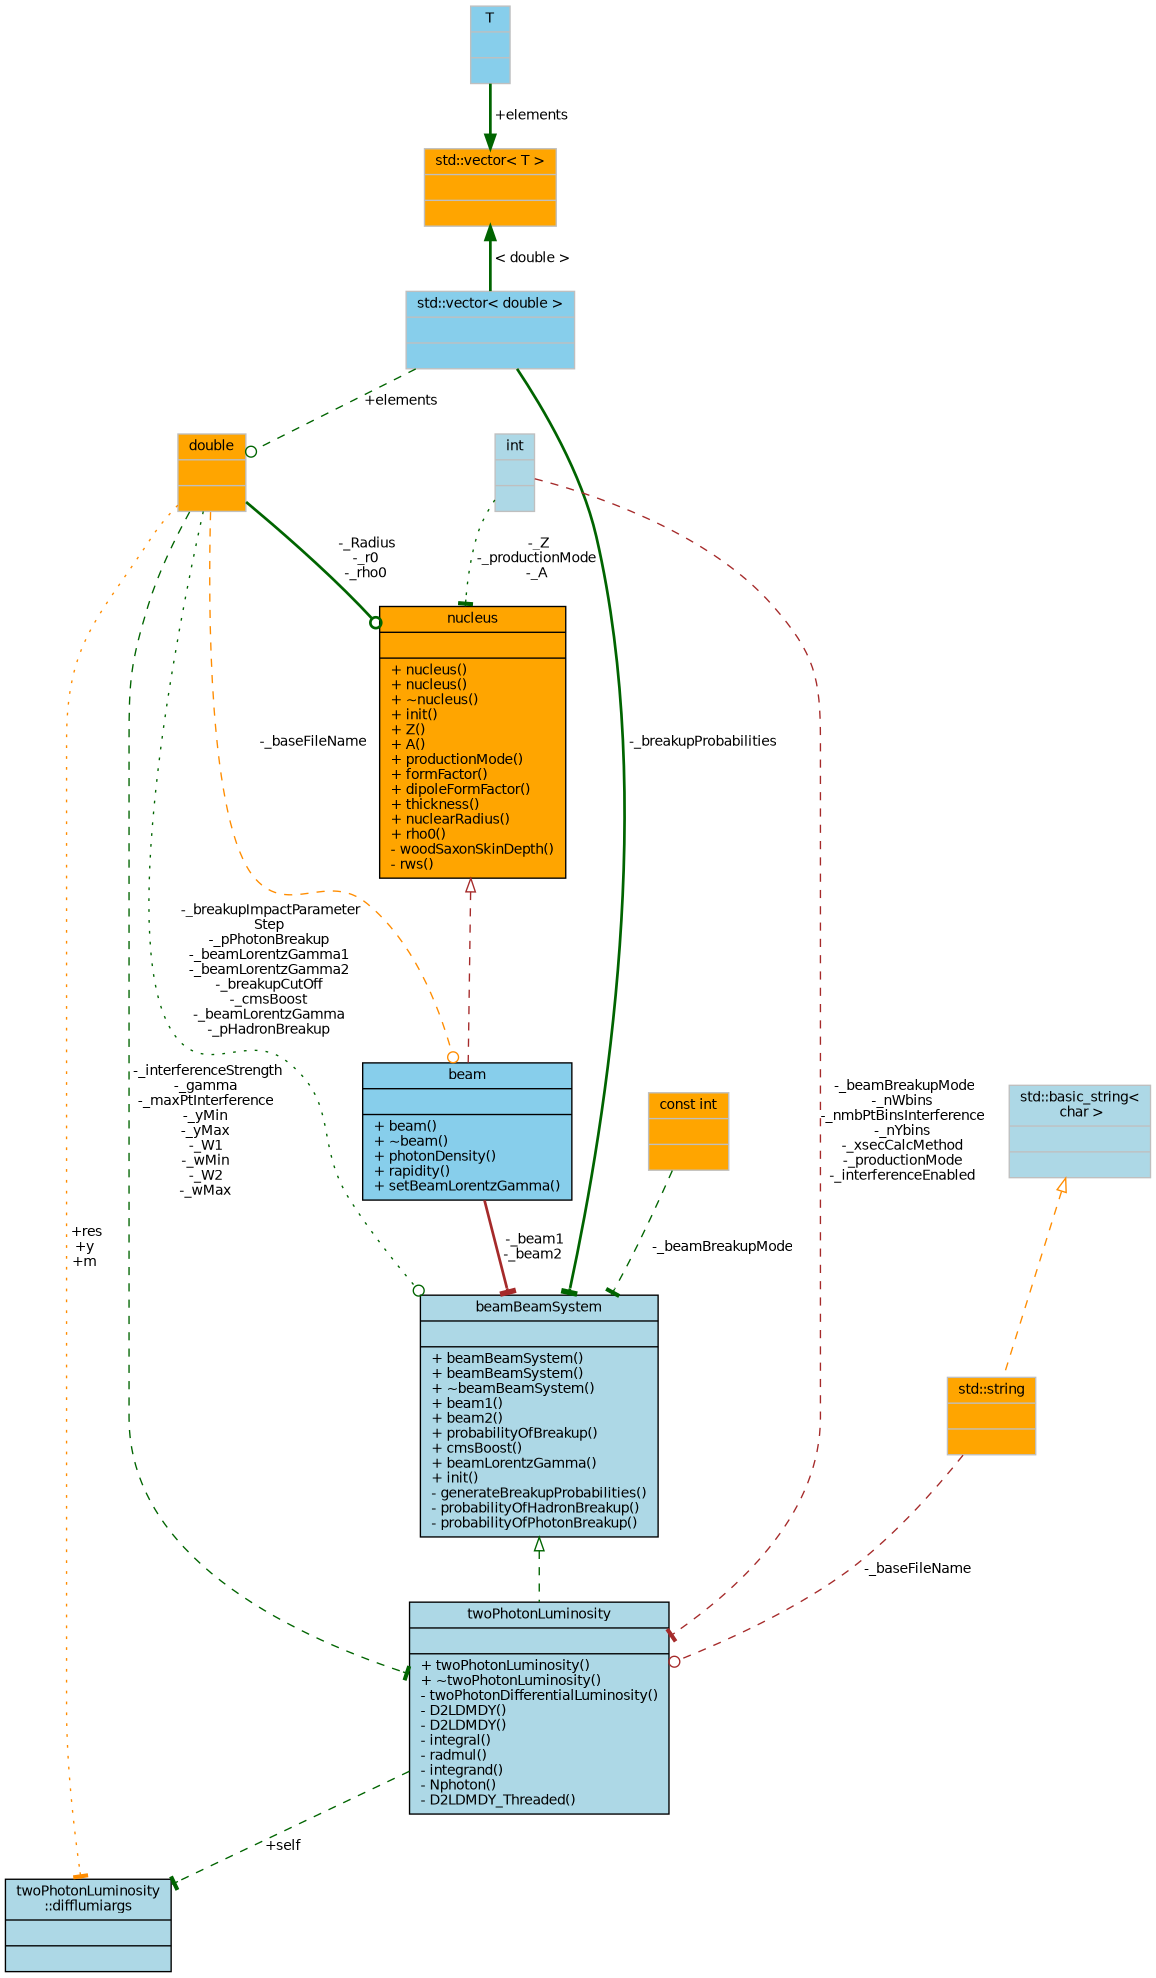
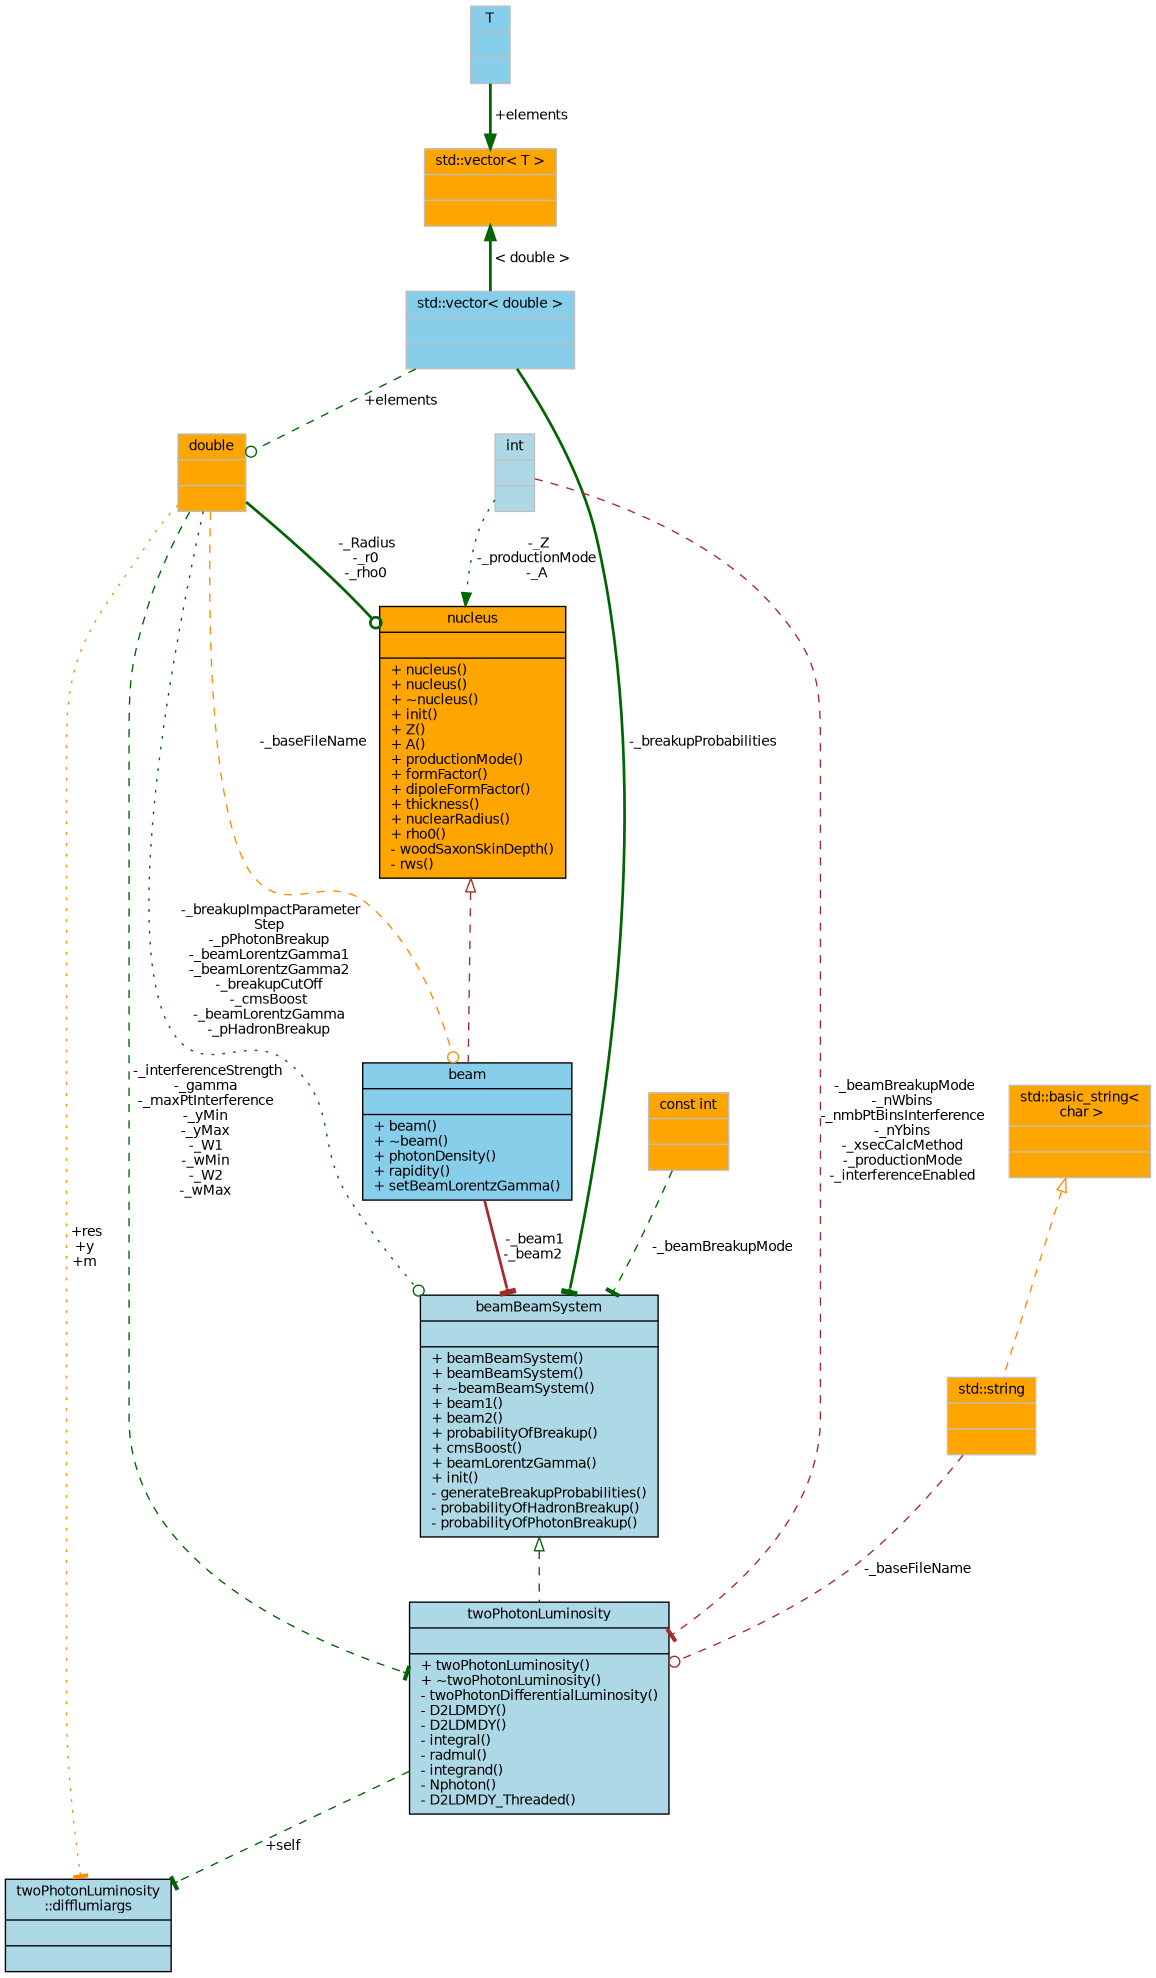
  digraph {
    node [color=grey75 fillcolor=lightblue fontname=Helvetica fontsize=10 shape=record style=filled]
    edge [arrowhead=tee color=darkgreen fontname=Helvetica fontsize=10 labelfontname=Helvetica labelfontsize=10 style=dashed]
    n1 [color=black fontcolor=black height=0.2 label="{twoPhotonLuminosity\l::difflumiargs\n||}" width=0.4]
    n2 [fillcolor=orange height=0.2 label="{double\n||}" width=0.4]
    n3 [color=black height=0.2 label="{twoPhotonLuminosity\n||+ twoPhotonLuminosity()\l+ ~twoPhotonLuminosity()\l- twoPhotonDifferentialLuminosity()\l- D2LDMDY()\l- D2LDMDY()\l- integral()\l- radmul()\l- integrand()\l- Nphoton()\l- D2LDMDY_Threaded()\l}" width=0.4]
    n4 [color=black height=0.2 label="{beamBeamSystem\n||+ beamBeamSystem()\l+ beamBeamSystem()\l+ ~beamBeamSystem()\l+ beam1()\l+ beam2()\l+ probabilityOfBreakup()\l+ cmsBoost()\l+ beamLorentzGamma()\l+ init()\l- generateBreakupProbabilities()\l- probabilityOfHadronBreakup()\l- probabilityOfPhotonBreakup()\l}" width=0.4]
    n5 [color=black fillcolor=skyblue height=0.2 label="{beam\n||+ beam()\l+ ~beam()\l+ photonDensity()\l+ rapidity()\l+ setBeamLorentzGamma()\l}" width=0.4]
    n6 [color=black fillcolor=orange height=0.2 label="{nucleus\n||+ nucleus()\l+ nucleus()\l+ ~nucleus()\l+ init()\l+ Z()\l+ A()\l+ productionMode()\l+ formFactor()\l+ dipoleFormFactor()\l+ thickness()\l+ nuclearRadius()\l+ rho0()\l- woodSaxonSkinDepth()\l- rws()\l}" width=0.4]
    n7 [fillcolor=skyblue height=0.2 label="{std::vector\< double \>\n||}" width=0.4]
    n8 [fillcolor=orange height=0.2 label="{const int\n||}" width=0.4]
    n9 [height=0.2 label="{int\n||}" width=0.4]
    n10 [fillcolor=orange height=0.2 label="{std::vector\< T \>\n||}" width=0.4]
    n11 [fillcolor=skyblue height=0.2 label="{T\n||}" width=0.4]
    n12 [fillcolor=orange height=0.2 label="{std::string\n||}" width=0.4]
-   n13 [height=0.2 label="{std::basic_string\<\l char \>\n||}" width=0.4]
+   n13 [fillcolor=orange height=0.2 label="{std::basic_string\<\l char \>\n||}" width=0.4]
    n2 -> n1 [color=darkorange label=" +res\n+y\n+m" style=dotted]
    n2 -> n3 [label=" -_interferenceStrength\n-_gamma\n-_maxPtInterference\n-_yMin\n-_yMax\n-_W1\n-_wMin\n-_W2\n-_wMax"]
    n2 -> n4 [arrowhead=odot label=" -_breakupImpactParameter\lStep\n-_pPhotonBreakup\n-_beamLorentzGamma1\n-_beamLorentzGamma2\n-_breakupCutOff\n-_cmsBoost\n-_beamLorentzGamma\n-_pHadronBreakup" style=dotted]
    n2 -> n5 [arrowhead=odot color=darkorange label=" -_baseFileName"]
    n2 -> n6 [arrowhead=odot label=" -_Radius\n-_r0\n-_rho0" style=bold]
    n3 -> n1 [label=" +self"]
    n4 -> n3 [arrowtail=onormal dir=back arrowhead=""]
    n5 -> n4 [color=brown label=" -_beam1\n-_beam2" style=bold]
    n6 -> n5 [arrowtail=onormal color=brown dir=back arrowhead=""]
    n7 -> n2 [arrowhead=odot label=" +elements"]
    n7 -> n4 [label=" -_breakupProbabilities" style=bold]
    n8 -> n4 [label=" -_beamBreakupMode"]
    n9 -> n3 [color=brown label=" -_beamBreakupMode\n-_nWbins\n-_nmbPtBinsInterference\n-_nYbins\n-_xsecCalcMethod\n-_productionMode\n-_interferenceEnabled"]
-   n9 -> n6 [label=" -_Z\n-_productionMode\n-_A" style=dotted]
+   n9 -> n6 [arrowhead=normal label=" -_Z\n-_productionMode\n-_A" style=dotted]
    n10 -> n7 [dir=back label=" \< double \>" style=bold arrowhead=""]
    n11 -> n10 [arrowhead=normal label=" +elements" style=bold]
    n12 -> n3 [arrowhead=odot color=brown label=" -_baseFileName"]
    n13 -> n12 [arrowtail=onormal color=darkorange dir=back arrowhead=""]
  }
